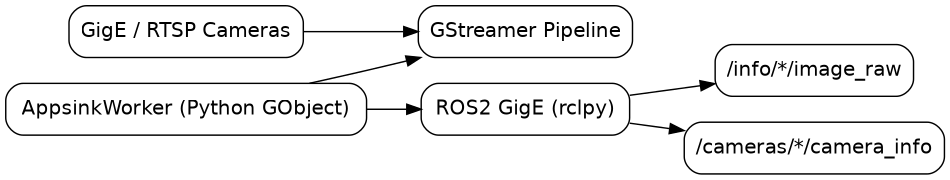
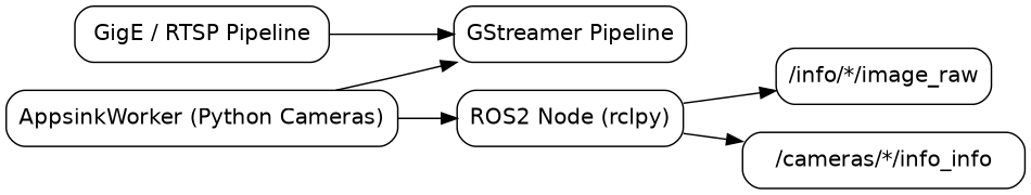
  digraph {
    rankdir=LR
    node [fontname=Helvetica shape=box style=rounded]
-   n1 [label="GigE / RTSP Cameras"]
+   n1 [label="GigE / RTSP Pipeline"]
    n2 [label="GStreamer Pipeline"]
-   n3 [label="AppsinkWorker (Python GObject)"]
-   n4 [label="ROS2 GigE (rclpy)"]
+   n3 [label="AppsinkWorker (Python Cameras)"]
+   n4 [label="ROS2 Node (rclpy)"]
    n5 [label="/info/*/image_raw"]
-   n6 [label="/cameras/*/camera_info"]
+   n6 [label="/cameras/*/info_info"]
    n1 -> n2
    n3 -> n2
    n3 -> n4
    n4 -> n5
    n4 -> n6
  }
